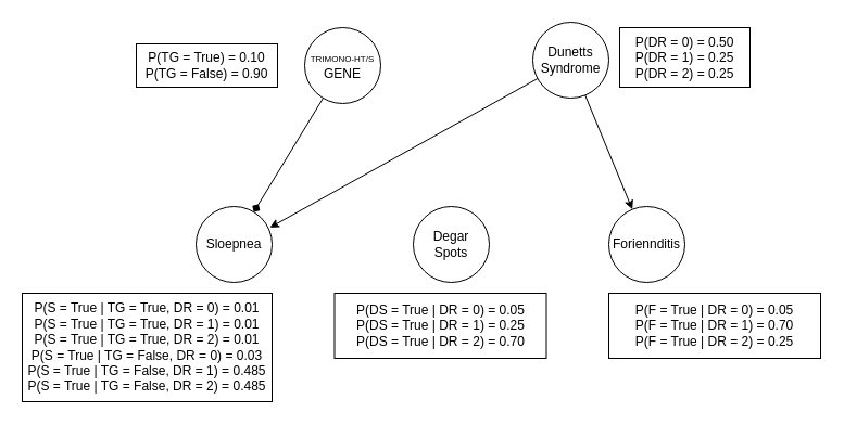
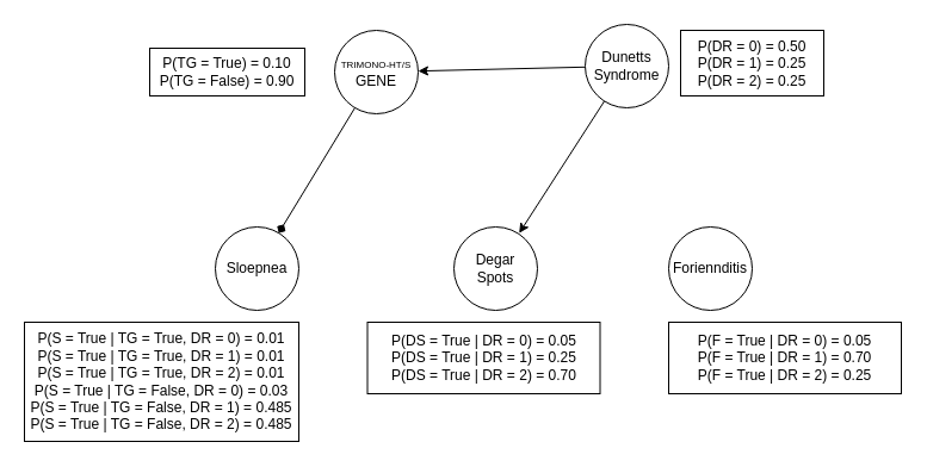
  <mxCell id="0" />
  <mxCell id="1" parent="0" />
- <mxCell id="2" style="edgeStyle=none;rounded=0;orthogonalLoop=1;jettySize=auto;html=1;" edge="1" parent="1" source="5" target="7"><mxGeometry relative="1" as="geometry" /></mxCell>
- <mxCell id="3" style="edgeStyle=none;rounded=0;orthogonalLoop=1;jettySize=auto;html=1;entryX=0.971;entryY=0.277;entryDx=0;entryDy=0;entryPerimeter=0;" edge="1" parent="1" source="5" target="6"><mxGeometry relative="1" as="geometry" /></mxCell>
+ <mxCell id="2" style="edgeStyle=none;rounded=0;orthogonalLoop=1;jettySize=auto;html=1;" edge="1" parent="1" source="5" target="10"><mxGeometry relative="1" as="geometry" /></mxCell>
+ <mxCell id="4" style="edgeStyle=none;rounded=0;orthogonalLoop=1;jettySize=auto;html=1;entryX=0.781;entryY=0.075;entryDx=0;entryDy=0;entryPerimeter=0;" edge="1" parent="1" source="5" target="8"><mxGeometry relative="1" as="geometry" /></mxCell>
  <mxCell id="5" value="Dunetts Syndrome" style="ellipse;whiteSpace=wrap;html=1;aspect=fixed;" vertex="1" parent="1"><mxGeometry x="490" y="20" width="70" height="70" as="geometry" /></mxCell>
  <mxCell id="6" value="Sloepnea" style="ellipse;whiteSpace=wrap;html=1;aspect=fixed;" vertex="1" parent="1"><mxGeometry x="180" y="190" width="70" height="70" as="geometry" /></mxCell>
  <mxCell id="7" value="Foriennditis" style="ellipse;whiteSpace=wrap;html=1;aspect=fixed;" vertex="1" parent="1"><mxGeometry x="560" y="190" width="70" height="70" as="geometry" /></mxCell>
  <mxCell id="8" value="Degar&lt;br&gt;Spots" style="ellipse;whiteSpace=wrap;html=1;aspect=fixed;" vertex="1" parent="1"><mxGeometry x="380" y="190" width="70" height="70" as="geometry" /></mxCell>
  <mxCell id="9" style="edgeStyle=none;rounded=0;orthogonalLoop=1;jettySize=auto;html=1;endArrow=diamond;" edge="1" parent="1" source="10" target="6"><mxGeometry relative="1" as="geometry" /></mxCell>
  <mxCell id="10" value="&lt;font style=&quot;&quot;&gt;&lt;span style=&quot;font-size: 8px;&quot;&gt;TRIMONO-HT/S&lt;/span&gt;&lt;br&gt;&lt;font style=&quot;font-size: 12px;&quot;&gt;GENE&lt;/font&gt;&lt;br&gt;&lt;/font&gt;" style="ellipse;whiteSpace=wrap;html=1;aspect=fixed;" vertex="1" parent="1"><mxGeometry x="280" y="25" width="70" height="70" as="geometry" /></mxCell>
  <mxCell id="11" value="P(DR = 0) = 0.50&lt;br&gt;P(DR = 1) = 0.25&lt;br&gt;P(DR = 2) = 0.25" style="rounded=0;whiteSpace=wrap;html=1;" vertex="1" parent="1"><mxGeometry x="570" y="25" width="120" height="55" as="geometry" /></mxCell>
  <mxCell id="12" value="P(TG = True) = 0.10&lt;br&gt;P(TG = False) = 0.90" style="rounded=0;whiteSpace=wrap;html=1;" vertex="1" parent="1"><mxGeometry x="125" y="40" width="130" height="40" as="geometry" /></mxCell>
  <mxCell id="13" value="&lt;div&gt;P(S = True | TG = True,&amp;nbsp;&lt;span style=&quot;background-color: initial;&quot;&gt;DR = 0&lt;/span&gt;&lt;span style=&quot;background-color: initial;&quot;&gt;) = 0.01&lt;/span&gt;&lt;/div&gt;&lt;div&gt;P(S = True | TG = True,&amp;nbsp;&lt;span style=&quot;background-color: initial;&quot;&gt;DR = 1&lt;/span&gt;&lt;span style=&quot;background-color: initial;&quot;&gt;) = 0.01&lt;/span&gt;&lt;/div&gt;&lt;div&gt;P(S = True | TG = True,&amp;nbsp;&lt;span style=&quot;background-color: initial;&quot;&gt;DR = 2&lt;/span&gt;&lt;span style=&quot;background-color: initial;&quot;&gt;) = 0.01&lt;/span&gt;&lt;/div&gt;P(S = True | TG = False, DR = 0) = 0.03&lt;br&gt;P(S = True | TG = False, DR = 1) =&amp;nbsp;0.485&lt;br&gt;P(S = True | TG = False, DR = 2) =&amp;nbsp;0.485" style="rounded=0;whiteSpace=wrap;html=1;" vertex="1" parent="1"><mxGeometry x="20" y="270" width="230" height="100" as="geometry" /></mxCell>
  <mxCell id="14" value="P(DS = True | DR = 0) = 0.05&lt;br&gt;P(DS = True | DR = 1) =&amp;nbsp;0.25&lt;br&gt;P(DS = True | DR = 2) = 0.70" style="rounded=0;whiteSpace=wrap;html=1;" vertex="1" parent="1"><mxGeometry x="307.5" y="270" width="195" height="60" as="geometry" /></mxCell>
  <mxCell id="15" value="P(F = True | DR = 0) = 0.05&lt;br&gt;P(F = True | DR = 1) = 0.70&lt;br&gt;P(F = True | DR = 2) = 0.25" style="rounded=0;whiteSpace=wrap;html=1;" vertex="1" parent="1"><mxGeometry x="560" y="270" width="195" height="60" as="geometry" /></mxCell>
